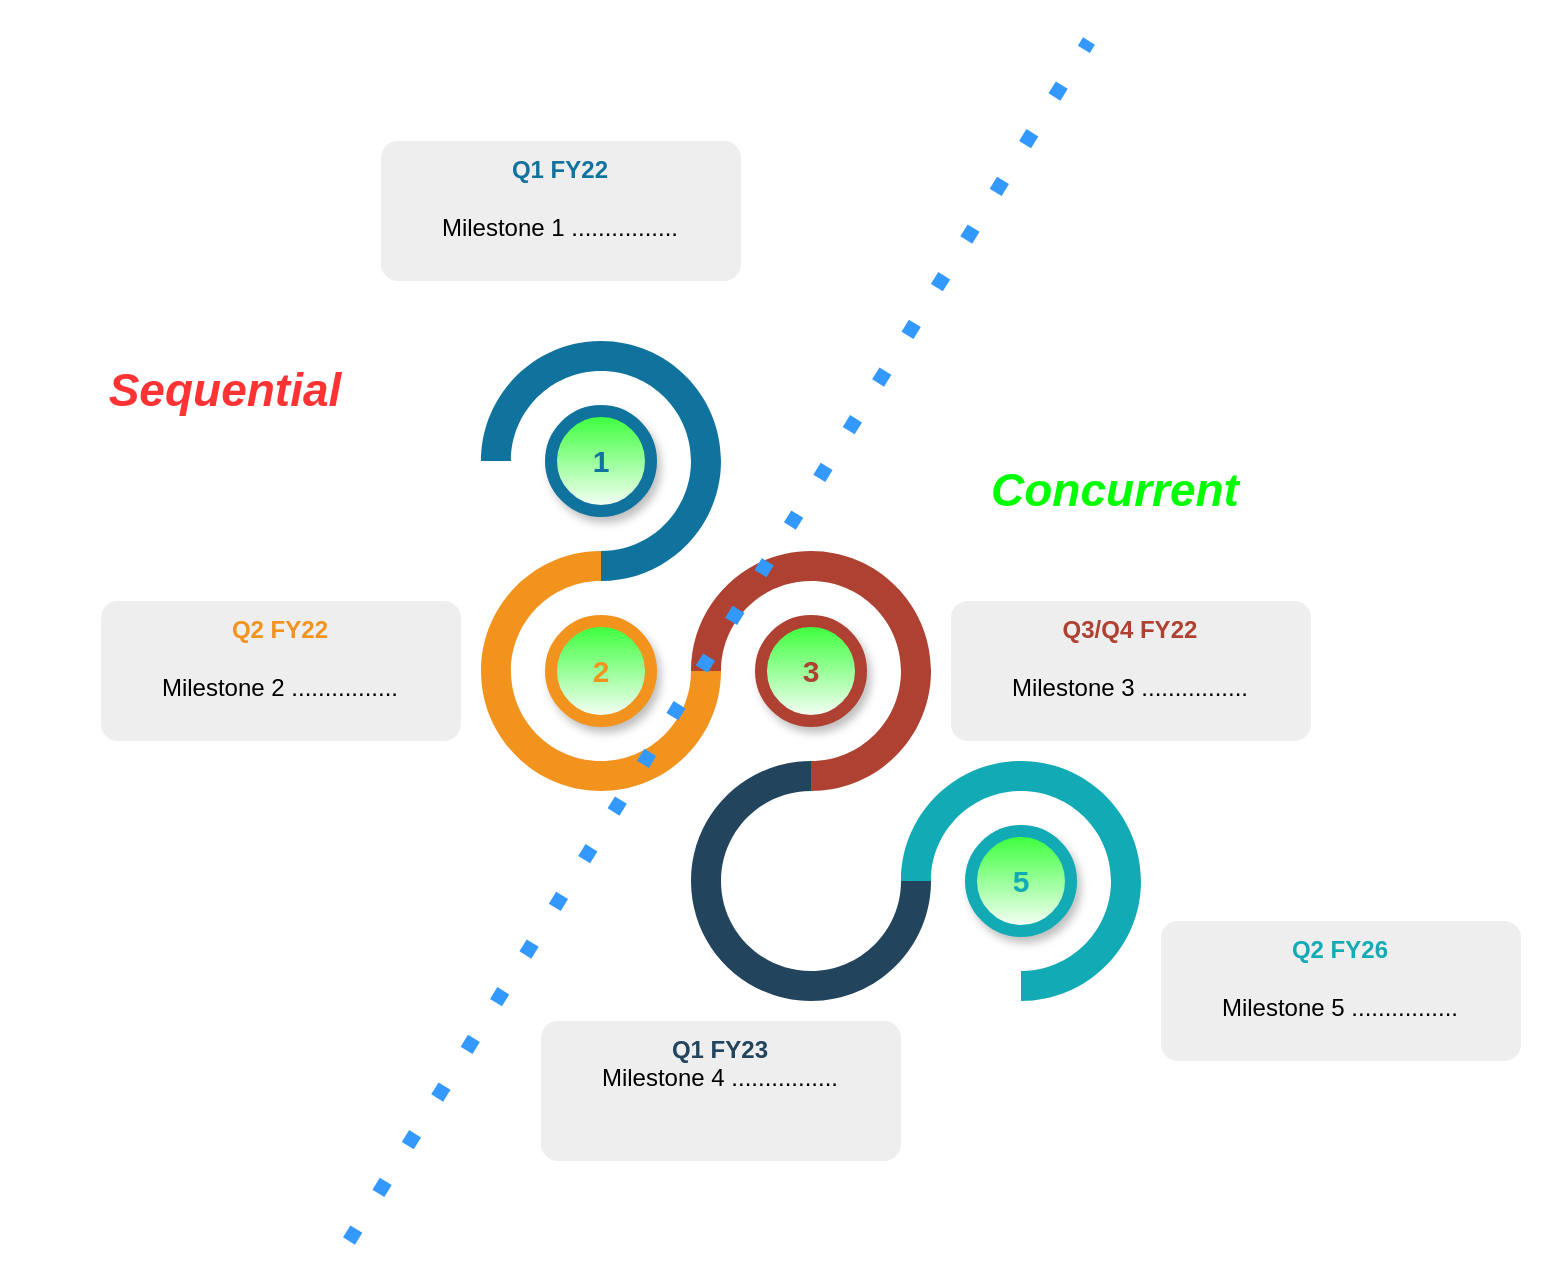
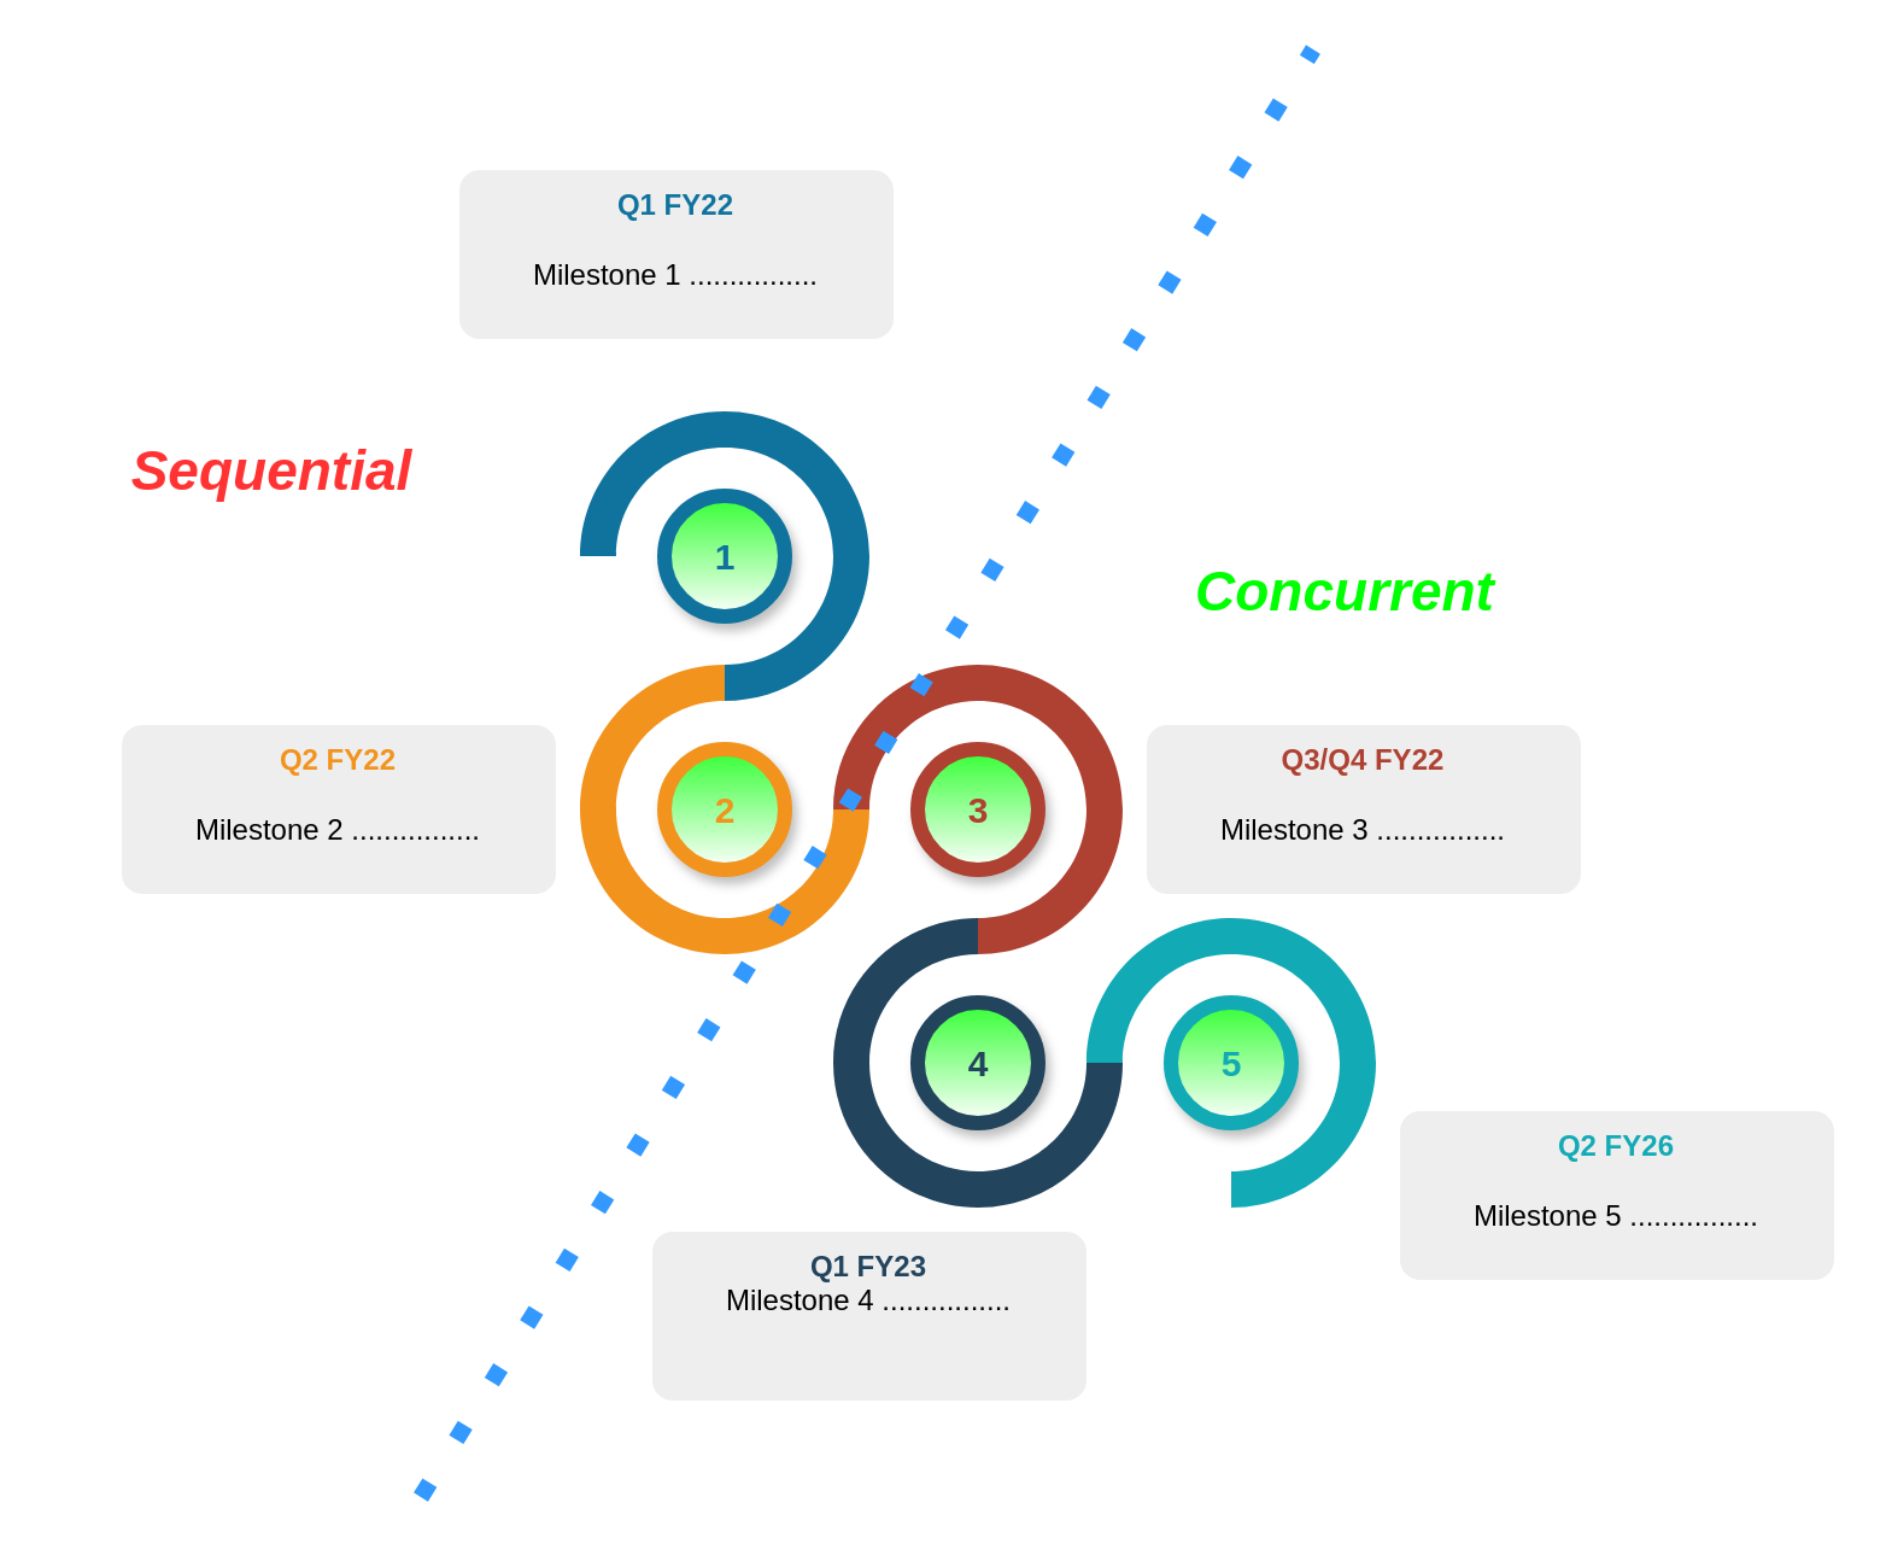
  <mxCell id="0" />
  <mxCell id="1" parent="0" />
  <mxCell id="2" value="" style="verticalLabelPosition=bottom;verticalAlign=top;html=1;shape=mxgraph.basic.partConcEllipse;startAngle=0.75;endAngle=0.5;arcWidth=0.25;fillColor=#10739E;strokeColor=none;shadow=0;" parent="1" vertex="1"><mxGeometry x="240" y="170" width="120" height="120" as="geometry" /></mxCell>
  <mxCell id="3" value="" style="verticalLabelPosition=bottom;verticalAlign=top;html=1;shape=mxgraph.basic.partConcEllipse;startAngle=0.25;endAngle=0;arcWidth=0.25;fillColor=#F2931E;strokeColor=none;shadow=0;" parent="1" vertex="1"><mxGeometry x="240" y="275" width="120" height="120" as="geometry" /></mxCell>
  <mxCell id="4" value="" style="verticalLabelPosition=bottom;verticalAlign=top;html=1;shape=mxgraph.basic.partConcEllipse;startAngle=0.75;endAngle=0.5;arcWidth=0.25;fillColor=#AE4132;strokeColor=none;shadow=0;" parent="1" vertex="1"><mxGeometry x="345" y="275" width="120" height="120" as="geometry" /></mxCell>
  <mxCell id="5" value="" style="verticalLabelPosition=bottom;verticalAlign=top;html=1;shape=mxgraph.basic.partConcEllipse;startAngle=0.25;endAngle=0;arcWidth=0.25;fillColor=#23445D;strokeColor=none;shadow=0;" parent="1" vertex="1"><mxGeometry x="345" y="380" width="120" height="120" as="geometry" /></mxCell>
  <mxCell id="6" value="" style="verticalLabelPosition=bottom;verticalAlign=top;html=1;shape=mxgraph.basic.partConcEllipse;startAngle=0.75;endAngle=0.5;arcWidth=0.25;fillColor=#12AAB5;strokeColor=none;shadow=0;" parent="1" vertex="1"><mxGeometry x="450" y="380" width="120" height="120" as="geometry" /></mxCell>
  <mxCell id="7" value="1" style="shape=ellipse;strokeWidth=6;strokeColor=#10739E;fontSize=15;html=1;fontStyle=1;fontColor=#10739E;shadow=1;fillColor=#33FF33;gradientColor=#ffffff;" parent="1" vertex="1"><mxGeometry x="275" y="205" width="50" height="50" as="geometry" /></mxCell>
  <mxCell id="8" value="2" style="shape=ellipse;strokeWidth=6;strokeColor=#F2931E;fontSize=15;html=1;fontStyle=1;fontColor=#F2931E;shadow=1;fillColor=#33FF33;gradientColor=#ffffff;" parent="1" vertex="1"><mxGeometry x="275" y="310" width="50" height="50" as="geometry" /></mxCell>
  <mxCell id="9" value="3" style="shape=ellipse;strokeWidth=6;strokeColor=#AE4132;fontSize=15;html=1;fontStyle=1;fontColor=#AE4132;shadow=1;fillColor=#33FF33;gradientColor=#ffffff;" parent="1" vertex="1"><mxGeometry x="380" y="310" width="50" height="50" as="geometry" /></mxCell>
+ <mxCell id="10" value="4" style="shape=ellipse;strokeWidth=6;strokeColor=#23445D;fontSize=15;html=1;fontStyle=1;fontColor=#23445D;shadow=1;fillColor=#33FF33;gradientColor=#ffffff;" parent="1" vertex="1"><mxGeometry x="380" y="415" width="50" height="50" as="geometry" /></mxCell>
  <mxCell id="11" value="5" style="shape=ellipse;strokeWidth=6;strokeColor=#12AAB5;fontSize=15;html=1;fontStyle=1;fontColor=#12AAB5;shadow=1;fillColor=#33FF33;gradientColor=#ffffff;" parent="1" vertex="1"><mxGeometry x="485" y="415" width="50" height="50" as="geometry" /></mxCell>
  <mxCell id="12" value="&lt;b style=&quot;color: rgb(16 , 115 , 158)&quot;&gt;Q1 FY22&lt;/b&gt;&lt;br&gt;&lt;br&gt;Milestone 1 ................" style="rounded=1;strokeColor=none;fillColor=#EEEEEE;align=center;arcSize=12;verticalAlign=top;whiteSpace=wrap;html=1;fontSize=12;spacing=3;shadow=0;" parent="1" vertex="1"><mxGeometry x="190" y="70" width="180" height="70" as="geometry" /></mxCell>
  <mxCell id="13" value="&lt;font style=&quot;font-size: 10px&quot;&gt;&lt;font style=&quot;font-size: 12px&quot; color=&quot;#F2931E&quot;&gt;&lt;b&gt;Q2 FY22&lt;/b&gt;&lt;/font&gt;&lt;br&gt;&lt;br&gt;&lt;span style=&quot;font-size: 12px&quot;&gt;Milestone 2 ................&lt;/span&gt;&lt;br&gt;&lt;/font&gt;" style="rounded=1;strokeColor=none;fillColor=#EEEEEE;align=center;arcSize=12;verticalAlign=top;whiteSpace=wrap;html=1;fontSize=12;spacing=3;shadow=0;" parent="1" vertex="1"><mxGeometry x="50" y="300" width="180" height="70" as="geometry" /></mxCell>
  <mxCell id="14" value="&lt;font&gt;&lt;font color=&quot;#ae4132&quot;&gt;&lt;b&gt;Q3/Q4 FY22&lt;/b&gt;&lt;/font&gt;&lt;br&gt;&lt;span style=&quot;font-size: 10px&quot;&gt;&lt;br&gt;&lt;/span&gt;Milestone 3 ................&lt;br&gt;&lt;/font&gt;" style="rounded=1;strokeColor=none;fillColor=#EEEEEE;align=center;arcSize=12;verticalAlign=top;whiteSpace=wrap;html=1;fontSize=12;spacing=3;shadow=0;" parent="1" vertex="1"><mxGeometry x="475" y="300" width="180" height="70" as="geometry" /></mxCell>
  <mxCell id="15" value="&lt;font style=&quot;font-size: 10px&quot;&gt;&lt;font style=&quot;font-size: 12px&quot; color=&quot;#23445D&quot;&gt;&lt;b&gt;Q1 FY23&lt;/b&gt;&lt;/font&gt;&lt;br&gt;&lt;span style=&quot;font-size: 12px&quot;&gt;Milestone 4 ................&lt;/span&gt;&lt;br&gt;&lt;/font&gt;" style="rounded=1;strokeColor=none;fillColor=#EEEEEE;align=center;arcSize=12;verticalAlign=top;whiteSpace=wrap;html=1;fontSize=12;spacing=3;shadow=0;" parent="1" vertex="1"><mxGeometry x="270" y="510" width="180" height="70" as="geometry" /></mxCell>
  <mxCell id="16" value="&lt;font style=&quot;font-size: 10px&quot;&gt;&lt;font style=&quot;font-size: 12px&quot; color=&quot;#12AAB5&quot;&gt;&lt;b&gt;Q2 FY26&lt;/b&gt;&lt;/font&gt;&lt;br&gt;&lt;br&gt;&lt;span style=&quot;font-size: 12px&quot;&gt;Milestone 5 ................&lt;/span&gt;&lt;br&gt;&lt;/font&gt;" style="rounded=1;strokeColor=none;fillColor=#EEEEEE;align=center;arcSize=12;verticalAlign=top;whiteSpace=wrap;html=1;fontSize=12;spacing=3;shadow=0;" parent="1" vertex="1"><mxGeometry x="580" y="460" width="180" height="70" as="geometry" /></mxCell>
  <mxCell id="17" value="" style="endArrow=none;dashed=1;html=1;dashPattern=1 3;strokeWidth=7;strokeColor=#3399FF;" edge="1" parent="1"><mxGeometry width="50" height="50" relative="1" as="geometry"><mxPoint x="174" y="620" as="sourcePoint" /><mxPoint x="544" y="20" as="targetPoint" /></mxGeometry></mxCell>
  <mxCell id="18" value="&lt;b&gt;&lt;i&gt;&lt;font color=&quot;#ff3333&quot; style=&quot;font-size: 23px&quot;&gt;Sequential&lt;/font&gt;&lt;/i&gt;&lt;/b&gt;" style="text;html=1;strokeColor=none;fillColor=none;align=center;verticalAlign=middle;whiteSpace=wrap;rounded=0;" vertex="1" parent="1"><mxGeometry x="20" y="185" width="185" height="20" as="geometry" /></mxCell>
  <mxCell id="19" value="&lt;b&gt;&lt;i&gt;&lt;font style=&quot;font-size: 23px&quot; color=&quot;#00ff00&quot;&gt;Concurrent&lt;/font&gt;&lt;/i&gt;&lt;/b&gt;" style="text;html=1;strokeColor=none;fillColor=none;align=center;verticalAlign=middle;whiteSpace=wrap;rounded=0;" vertex="1" parent="1"><mxGeometry x="465" y="235" width="185" height="20" as="geometry" /></mxCell>
